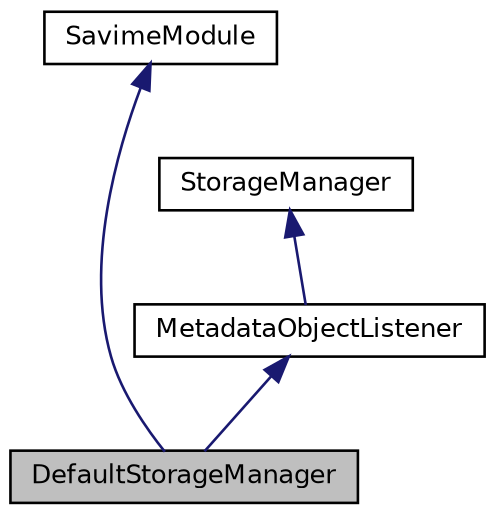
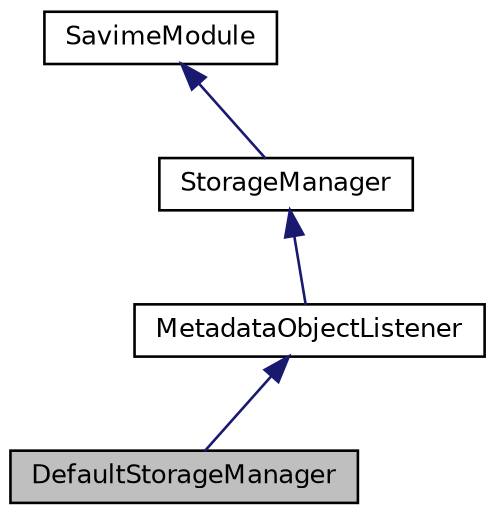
  digraph {
    node [color=black fillcolor=white fontname=Helvetica fontsize=10 shape=record style=filled]
    edge [color=midnightblue dir=back fontname=Helvetica fontsize=10 labelfontname=Helvetica labelfontsize=10 style=solid]
    n1 [fillcolor=grey75 fontcolor=black height=0.2 label=DefaultStorageManager width=0.4]
    n2 [height=0.2 label=StorageManager width=0.4]
    n3 [height=0.2 label=MetadataObjectListener width=0.4]
    n4 [height=0.2 label=SavimeModule width=0.4]
    n2 -> n3
    n3 -> n1
-   n4 -> n1
+   n4 -> n2
  }
